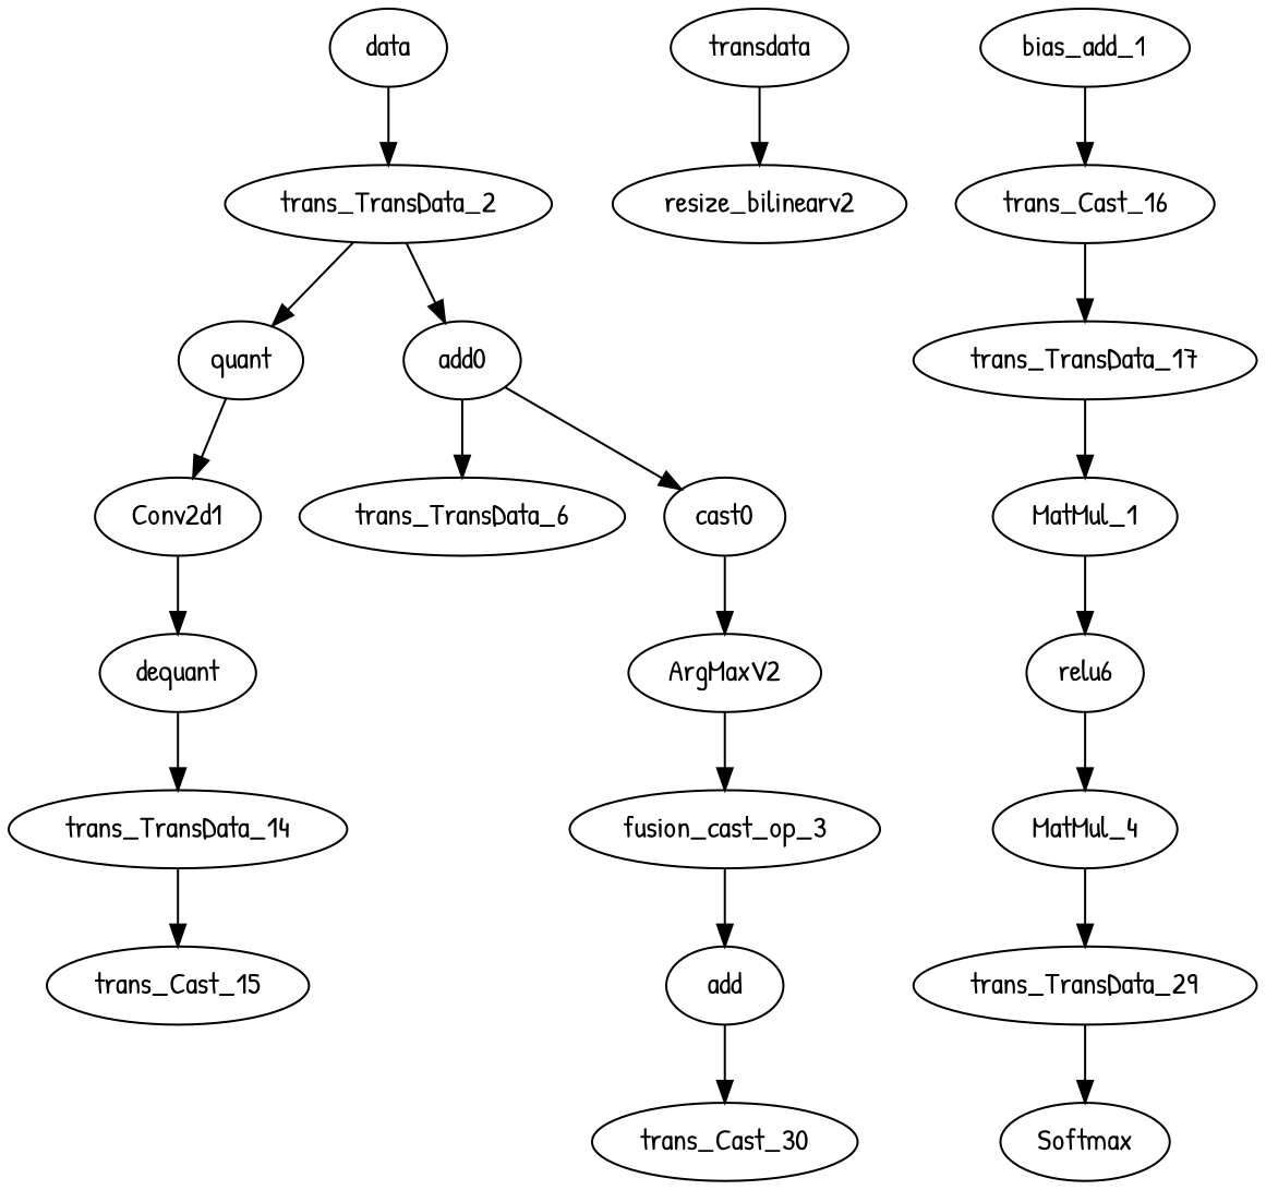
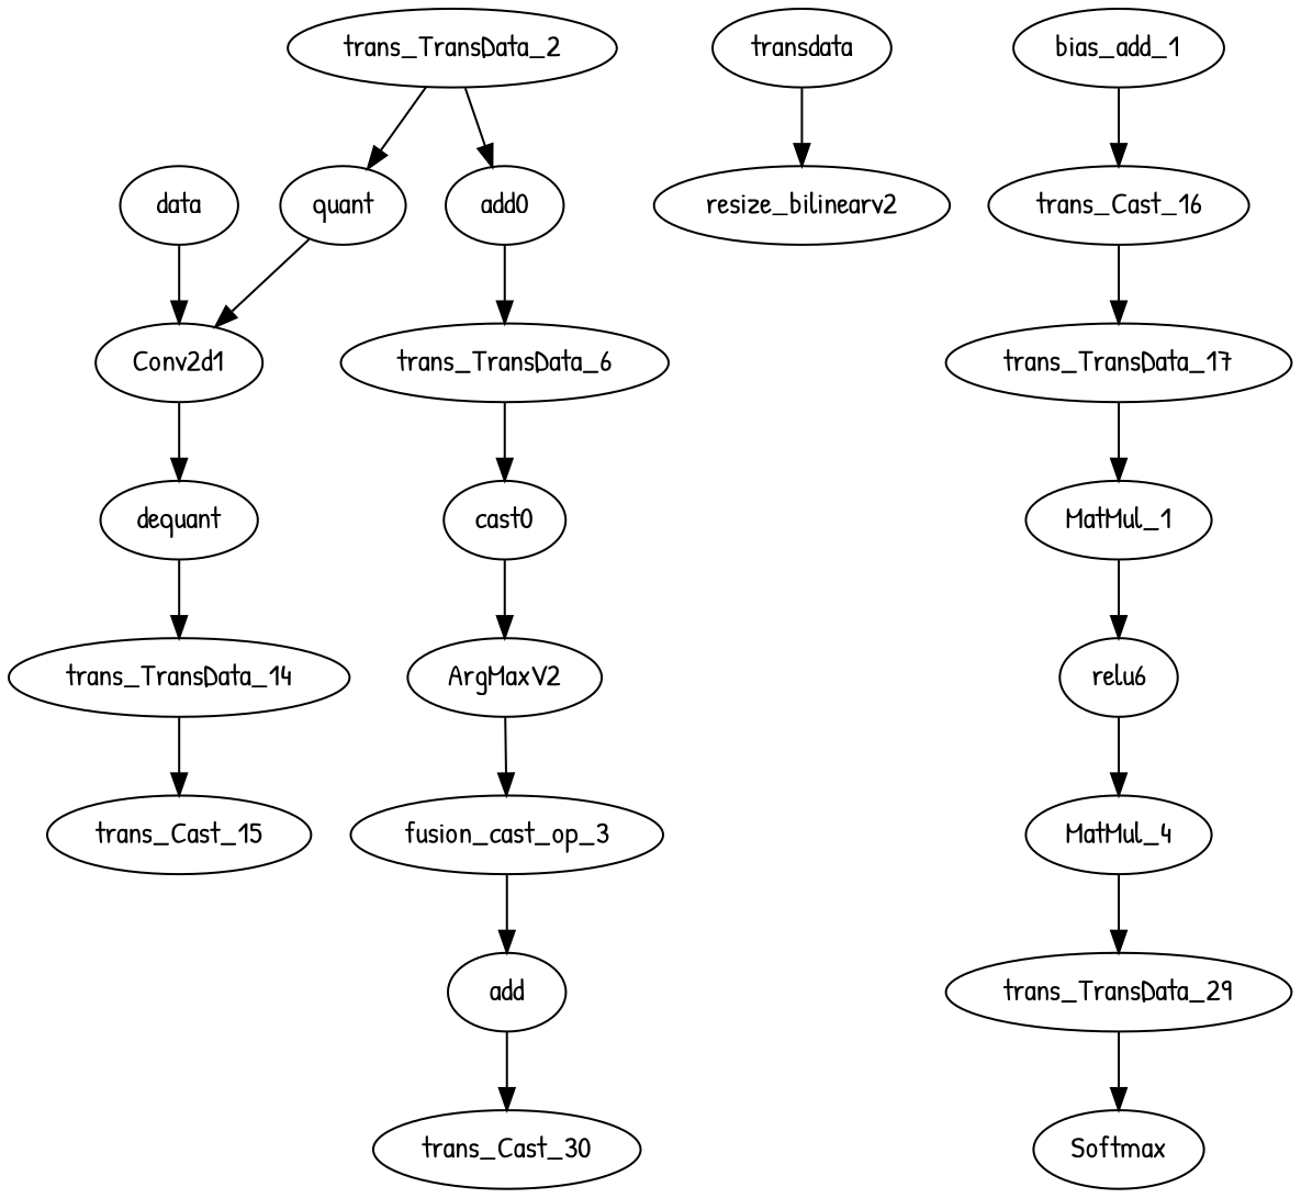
  digraph {
    fontname="Patrick Hand"
    node [fontname="Patrick Hand" weight=100.0]
    edge [fontname="Patrick Hand"]
    data [weight=0.0033940000000000003]
    trans_TransData_2
    quant
    add0
    resize_bilinearv2 [weight=0.455758]
    transdata
    Conv2d1
    trans_TransData_6
    dequant
    cast0 [weight=0.279021]
    ArgMaxV2 [weight=0.296284]
    fusion_cast_op_3 [weight=0.253151]
    add
    trans_TransData_14
    trans_Cast_15 [weight=0.26941899999999996]
    bias_add_1 [weight=0.282609]
    trans_Cast_16 [weight=0.260418]
    trans_TransData_17
    trans_Cast_30 [weight=0.265504]
    MatMul_1
    relu6 [weight=0.465117]
    n22 [label=MatMul_4]
    trans_TransData_29
    Softmax [weight=0.264927]
-   data -> trans_TransData_2
+   data -> Conv2d1
    trans_TransData_2 -> quant
    trans_TransData_2 -> add0
    quant -> Conv2d1
    add0 -> trans_TransData_6
    transdata -> resize_bilinearv2
    Conv2d1 -> dequant
-   add0 -> cast0
+   trans_TransData_6 -> cast0
    dequant -> trans_TransData_14
    cast0 -> ArgMaxV2
    ArgMaxV2 -> fusion_cast_op_3
    fusion_cast_op_3 -> add
    add -> trans_Cast_30
    trans_TransData_14 -> trans_Cast_15
    bias_add_1 -> trans_Cast_16
    trans_Cast_16 -> trans_TransData_17
    trans_TransData_17 -> MatMul_1
    MatMul_1 -> relu6
    relu6 -> n22
    n22 -> trans_TransData_29
    trans_TransData_29 -> Softmax
  }
